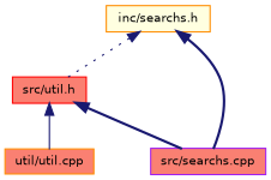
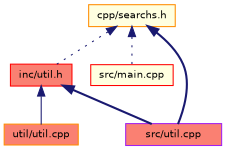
  digraph {
    node [color=darkorange fillcolor=salmon fontname=Helvetica fontsize=10 shape=record style=filled]
    edge [color=midnightblue dir=back fontname=Helvetica fontsize=10 labelfontname=Helvetica labelfontsize=10 style=dotted]
-   n1 [fillcolor=lightyellow fontcolor=black height=0.2 label="inc/searchs.h" width=0.4]
-   n2 [color=red height=0.2 label="src/util.h" width=0.4]
-   n4 [color=purple height=0.2 label="src/searchs.cpp" width=0.4]
+   n1 [fillcolor=lightyellow fontcolor=black height=0.2 label="cpp/searchs.h" width=0.4]
+   n2 [color=red height=0.2 label="inc/util.h" width=0.4]
+   n3 [color=red fillcolor=lightyellow height=0.2 label="src/main.cpp" width=0.4]
+   n4 [color=purple height=0.2 label="src/util.cpp" width=0.4]
    n5 [height=0.2 label="util/util.cpp" width=0.4]
    n1 -> n2
+   n1 -> n3
    n1 -> n4 [style=bold]
    n2 -> n4 [style=bold]
    n2 -> n5 [style=solid]
  }
